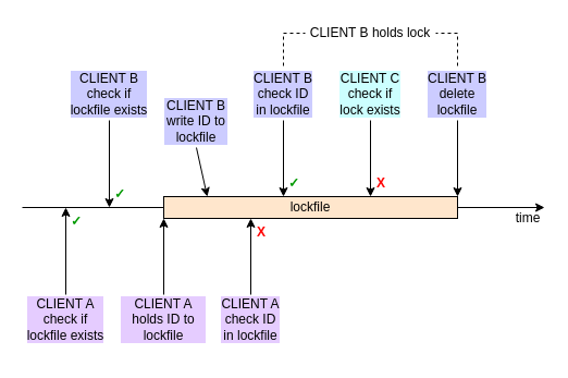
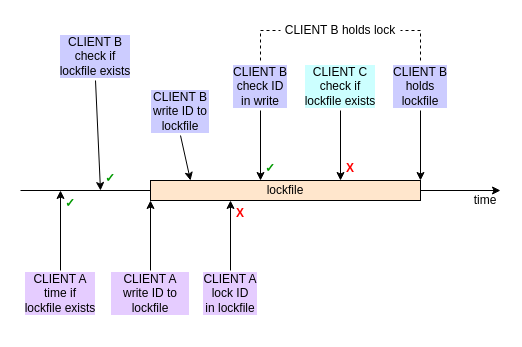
  <mxCell id="0" />
  <mxCell id="1" parent="0" />
  <mxCell id="2" value="" style="endArrow=classic;html=1;rounded=0;" parent="1" source="8" edge="1"><mxGeometry width="50" height="50" relative="1" as="geometry"><mxPoint x="20" y="190" as="sourcePoint" /><mxPoint x="500" y="190" as="targetPoint" /></mxGeometry></mxCell>
  <mxCell id="3" value="" style="endArrow=classic;html=1;rounded=0;" parent="1" edge="1"><mxGeometry width="50" height="50" relative="1" as="geometry"><mxPoint x="60" y="270" as="sourcePoint" /><mxPoint x="60" y="190" as="targetPoint" /></mxGeometry></mxCell>
- <mxCell id="4" value="&lt;div&gt;CLIENT A&lt;br&gt;&lt;/div&gt;&lt;div&gt;check if&lt;/div&gt;&lt;div&gt;lockfile exists&lt;br&gt;&lt;/div&gt;" style="text;html=1;align=center;verticalAlign=top;whiteSpace=wrap;rounded=0;labelBackgroundColor=#E5CCFF;" parent="1" vertex="1"><mxGeometry x="20" y="265" width="80" height="55" as="geometry" /></mxCell>
+ <mxCell id="4" value="&lt;div&gt;CLIENT A&lt;br&gt;&lt;/div&gt;&lt;div&gt;time if&lt;/div&gt;&lt;div&gt;lockfile exists&lt;br&gt;&lt;/div&gt;" style="text;html=1;align=center;verticalAlign=top;whiteSpace=wrap;rounded=0;labelBackgroundColor=#E5CCFF;" parent="1" vertex="1"><mxGeometry x="20" y="265" width="80" height="55" as="geometry" /></mxCell>
  <mxCell id="5" value="" style="endArrow=classic;html=1;rounded=0;entryX=0;entryY=1;entryDx=0;entryDy=0;" parent="1" target="8" edge="1"><mxGeometry width="50" height="50" relative="1" as="geometry"><mxPoint x="150" y="270" as="sourcePoint" /><mxPoint x="150" y="90" as="targetPoint" /></mxGeometry></mxCell>
- <mxCell id="6" value="&lt;div&gt;CLIENT A&lt;br&gt;&lt;/div&gt;&lt;div&gt;holds ID to lockfile&lt;br&gt;&lt;/div&gt;" style="text;html=1;align=center;verticalAlign=top;whiteSpace=wrap;rounded=0;labelBackgroundColor=#E5CCFF;" parent="1" vertex="1"><mxGeometry x="110" y="265" width="80" height="55" as="geometry" /></mxCell>
+ <mxCell id="6" value="&lt;div&gt;CLIENT A&lt;br&gt;&lt;/div&gt;&lt;div&gt;write ID to lockfile&lt;br&gt;&lt;/div&gt;" style="text;html=1;align=center;verticalAlign=top;whiteSpace=wrap;rounded=0;labelBackgroundColor=#E5CCFF;" parent="1" vertex="1"><mxGeometry x="110" y="265" width="80" height="55" as="geometry" /></mxCell>
  <mxCell id="7" value="" style="endArrow=none;html=1;rounded=0;endFill=0;" parent="1" edge="1"><mxGeometry width="50" height="50" relative="1" as="geometry"><mxPoint x="20" y="190" as="sourcePoint" /><mxPoint x="150" y="190" as="targetPoint" /></mxGeometry></mxCell>
  <mxCell id="8" value="lockfile" style="rounded=0;whiteSpace=wrap;html=1;fillColor=#ffe6cc;" parent="1" vertex="1"><mxGeometry x="150" y="180" width="270" height="20" as="geometry" /></mxCell>
- <mxCell id="9" value="&lt;div&gt;CLIENT B&lt;br&gt;&lt;/div&gt;&lt;div&gt;check if&lt;/div&gt;&lt;div&gt;lockfile exists&lt;br&gt;&lt;/div&gt;" style="text;html=1;align=center;verticalAlign=bottom;whiteSpace=wrap;rounded=0;labelBackgroundColor=#CCCCFF;textShadow=0;fontColor=default;" parent="1" vertex="1"><mxGeometry x="60" y="60" width="80" height="50" as="geometry" /></mxCell>
+ <mxCell id="9" value="&lt;div&gt;CLIENT B&lt;br&gt;&lt;/div&gt;&lt;div&gt;check if&lt;/div&gt;&lt;div&gt;lockfile exists&lt;br&gt;&lt;/div&gt;" style="text;html=1;align=center;verticalAlign=bottom;whiteSpace=wrap;rounded=0;labelBackgroundColor=#CCCCFF;textShadow=0;fontColor=default;" parent="1" vertex="1"><mxGeometry x="55" y="30" width="80" height="50" as="geometry" /></mxCell>
  <mxCell id="10" value="" style="endArrow=classic;html=1;rounded=0;exitX=0.5;exitY=1;exitDx=0;exitDy=0;" parent="1" source="9" edge="1"><mxGeometry width="50" height="50" relative="1" as="geometry"><mxPoint x="250" y="220" as="sourcePoint" /><mxPoint x="100" y="190" as="targetPoint" /></mxGeometry></mxCell>
  <mxCell id="11" value="&lt;div&gt;CLIENT B&lt;br&gt;&lt;/div&gt;&lt;div&gt;write ID to lockfile&lt;br&gt;&lt;/div&gt;" style="text;html=1;align=center;verticalAlign=bottom;whiteSpace=wrap;rounded=0;labelBackgroundColor=#CCCCFF;textShadow=0;fontColor=default;" parent="1" vertex="1"><mxGeometry x="150" y="85" width="60" height="50" as="geometry" /></mxCell>
  <mxCell id="12" value="" style="endArrow=classic;html=1;rounded=0;exitX=0.5;exitY=1;exitDx=0;exitDy=0;" parent="1" source="11" edge="1"><mxGeometry width="50" height="50" relative="1" as="geometry"><mxPoint x="340" y="210" as="sourcePoint" /><mxPoint x="190" y="180" as="targetPoint" /></mxGeometry></mxCell>
- <mxCell id="13" value="&lt;div&gt;CLIENT B&lt;br&gt;&lt;/div&gt;&lt;div&gt;delete&lt;/div&gt;&lt;div&gt;lockfile&lt;br&gt;&lt;/div&gt;" style="text;html=1;align=center;verticalAlign=bottom;whiteSpace=wrap;rounded=0;fontColor=default;labelBackgroundColor=#CCCCFF;" parent="1" vertex="1"><mxGeometry x="380" y="60" width="80" height="50" as="geometry" /></mxCell>
+ <mxCell id="13" value="&lt;div&gt;CLIENT B&lt;br&gt;&lt;/div&gt;&lt;div&gt;holds&lt;/div&gt;&lt;div&gt;lockfile&lt;br&gt;&lt;/div&gt;" style="text;html=1;align=center;verticalAlign=bottom;whiteSpace=wrap;rounded=0;fontColor=default;labelBackgroundColor=#CCCCFF;" parent="1" vertex="1"><mxGeometry x="380" y="60" width="80" height="50" as="geometry" /></mxCell>
  <mxCell id="14" value="" style="endArrow=classic;html=1;rounded=0;exitX=0.5;exitY=1;exitDx=0;exitDy=0;" parent="1" source="13" edge="1"><mxGeometry width="50" height="50" relative="1" as="geometry"><mxPoint x="570" y="210" as="sourcePoint" /><mxPoint x="420" y="180" as="targetPoint" /></mxGeometry></mxCell>
- <mxCell id="15" value="&lt;div&gt;CLIENT C&lt;br&gt;&lt;/div&gt;&lt;div&gt;check if&lt;/div&gt;&lt;div&gt;lock exists&lt;br&gt;&lt;/div&gt;" style="text;html=1;align=center;verticalAlign=bottom;whiteSpace=wrap;rounded=0;labelBackgroundColor=#CCFFFF;fontColor=default;" parent="1" vertex="1"><mxGeometry x="300" y="60" width="80" height="50" as="geometry" /></mxCell>
+ <mxCell id="15" value="&lt;div&gt;CLIENT C&lt;br&gt;&lt;/div&gt;&lt;div&gt;check if&lt;/div&gt;&lt;div&gt;lockfile exists&lt;br&gt;&lt;/div&gt;" style="text;html=1;align=center;verticalAlign=bottom;whiteSpace=wrap;rounded=0;labelBackgroundColor=#CCFFFF;fontColor=default;" parent="1" vertex="1"><mxGeometry x="300" y="60" width="80" height="50" as="geometry" /></mxCell>
  <mxCell id="16" value="" style="endArrow=classic;html=1;rounded=0;exitX=0.5;exitY=1;exitDx=0;exitDy=0;" parent="1" source="15" edge="1"><mxGeometry width="50" height="50" relative="1" as="geometry"><mxPoint x="490" y="220" as="sourcePoint" /><mxPoint x="340" y="180" as="targetPoint" /></mxGeometry></mxCell>
- <mxCell id="17" value="&lt;div&gt;CLIENT B&lt;br&gt;&lt;/div&gt;&lt;div&gt;check ID&lt;/div&gt;&lt;div&gt;in lockfile&lt;br&gt;&lt;/div&gt;" style="text;html=1;align=center;verticalAlign=bottom;whiteSpace=wrap;rounded=0;labelBackgroundColor=#CCCCFF;textShadow=0;fontColor=default;" parent="1" vertex="1"><mxGeometry x="230" y="60" width="60" height="50" as="geometry" /></mxCell>
+ <mxCell id="17" value="&lt;div&gt;CLIENT B&lt;br&gt;&lt;/div&gt;&lt;div&gt;check ID&lt;/div&gt;&lt;div&gt;in write&lt;br&gt;&lt;/div&gt;" style="text;html=1;align=center;verticalAlign=bottom;whiteSpace=wrap;rounded=0;labelBackgroundColor=#CCCCFF;textShadow=0;fontColor=default;" parent="1" vertex="1"><mxGeometry x="230" y="60" width="60" height="50" as="geometry" /></mxCell>
  <mxCell id="18" value="" style="endArrow=classic;html=1;rounded=0;" parent="1" edge="1"><mxGeometry width="50" height="50" relative="1" as="geometry"><mxPoint x="260" y="110" as="sourcePoint" /><mxPoint x="260" y="180" as="targetPoint" /></mxGeometry></mxCell>
  <mxCell id="19" value="" style="endArrow=classic;html=1;rounded=0;entryX=0;entryY=1;entryDx=0;entryDy=0;" parent="1" edge="1"><mxGeometry width="50" height="50" relative="1" as="geometry"><mxPoint x="230" y="270" as="sourcePoint" /><mxPoint x="230" y="200" as="targetPoint" /></mxGeometry></mxCell>
- <mxCell id="20" value="&lt;div&gt;CLIENT A&lt;br&gt;&lt;/div&gt;&lt;div&gt;&lt;div&gt;check ID&lt;/div&gt;in lockfile&lt;/div&gt;" style="text;html=1;align=center;verticalAlign=top;whiteSpace=wrap;rounded=0;labelBackgroundColor=#E5CCFF;" parent="1" vertex="1"><mxGeometry x="200" y="265" width="60" height="60" as="geometry" /></mxCell>
+ <mxCell id="20" value="&lt;div&gt;CLIENT A&lt;br&gt;&lt;/div&gt;&lt;div&gt;&lt;div&gt;lock ID&lt;/div&gt;in lockfile&lt;/div&gt;" style="text;html=1;align=center;verticalAlign=top;whiteSpace=wrap;rounded=0;labelBackgroundColor=#E5CCFF;" parent="1" vertex="1"><mxGeometry x="200" y="265" width="60" height="60" as="geometry" /></mxCell>
  <mxCell id="21" value="time" style="text;html=1;align=center;verticalAlign=middle;whiteSpace=wrap;rounded=0;" parent="1" vertex="1"><mxGeometry x="470" y="190" width="30" height="20" as="geometry" /></mxCell>
  <mxCell id="22" value="&lt;font color=&quot;#ff0000&quot;&gt;&lt;b&gt;X&lt;/b&gt;&lt;/font&gt;" style="text;html=1;align=center;verticalAlign=middle;whiteSpace=wrap;rounded=0;" parent="1" vertex="1"><mxGeometry x="230" y="200" width="20" height="25" as="geometry" /></mxCell>
  <mxCell id="23" value="&lt;span class=&quot;box&quot;&gt;&lt;font color=&quot;#009900&quot;&gt;✓&lt;/font&gt;&lt;/span&gt;" style="text;html=1;align=center;verticalAlign=middle;whiteSpace=wrap;rounded=0;fontStyle=1" parent="1" vertex="1"><mxGeometry x="260" y="155" width="20" height="25" as="geometry" /></mxCell>
  <mxCell id="24" value="&lt;font color=&quot;#ff0000&quot;&gt;&lt;b&gt;X&lt;/b&gt;&lt;/font&gt;" style="text;html=1;align=center;verticalAlign=middle;whiteSpace=wrap;rounded=0;" parent="1" vertex="1"><mxGeometry x="340" y="155" width="20" height="25" as="geometry" /></mxCell>
  <mxCell id="25" value="&lt;span class=&quot;box&quot;&gt;&lt;font color=&quot;#009900&quot;&gt;✓&lt;/font&gt;&lt;/span&gt;" style="text;html=1;align=center;verticalAlign=middle;whiteSpace=wrap;rounded=0;fontStyle=1" parent="1" vertex="1"><mxGeometry x="100" y="165" width="20" height="25" as="geometry" /></mxCell>
  <mxCell id="26" value="&lt;span class=&quot;box&quot;&gt;&lt;font color=&quot;#009900&quot;&gt;✓&lt;/font&gt;&lt;/span&gt;" style="text;html=1;align=center;verticalAlign=middle;whiteSpace=wrap;rounded=0;fontStyle=1" parent="1" vertex="1"><mxGeometry x="60" y="190" width="20" height="25" as="geometry" /></mxCell>
  <mxCell id="27" value="CLIENT B holds lock" style="text;html=1;align=center;verticalAlign=middle;whiteSpace=wrap;rounded=0;" parent="1" vertex="1"><mxGeometry x="280" y="20" width="120" height="20" as="geometry" /></mxCell>
  <mxCell id="28" value="" style="endArrow=none;dashed=1;html=1;rounded=0;exitX=0.5;exitY=0;exitDx=0;exitDy=0;" parent="1" source="17" edge="1"><mxGeometry width="50" height="50" relative="1" as="geometry"><mxPoint x="260" y="50" as="sourcePoint" /><mxPoint x="280" y="30" as="targetPoint" /><Array as="points"><mxPoint x="260" y="30" /></Array></mxGeometry></mxCell>
  <mxCell id="29" value="" style="endArrow=none;dashed=1;html=1;rounded=0;exitX=0.5;exitY=0;exitDx=0;exitDy=0;" parent="1" edge="1"><mxGeometry width="50" height="50" relative="1" as="geometry"><mxPoint x="420" y="60" as="sourcePoint" /><mxPoint x="400" y="30" as="targetPoint" /><Array as="points"><mxPoint x="420" y="30" /></Array></mxGeometry></mxCell>
